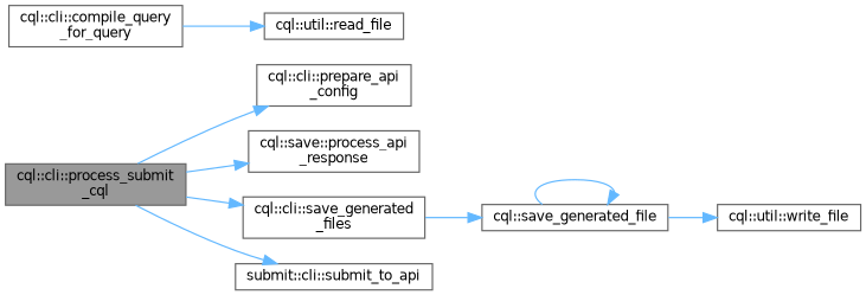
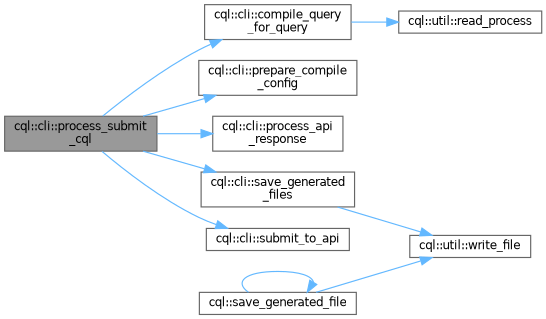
  digraph {
    rankdir=LR
    node [color=grey40 fillcolor=white fontname=Helvetica fontsize=10 shape=box style=filled]
    edge [color=steelblue1 fontname=Helvetica fontsize=10 labelfontname=Helvetica labelfontsize=10 style=solid]
    n1 [color=gray40 fillcolor=grey60 fontcolor=black height=0.2 label="cql::cli::process_submit\l_cql" width=0.4]
    n2 [height=0.2 label="cql::cli::compile_query\l_for_query" width=0.4]
-   n3 [height=0.2 label="cql::cli::prepare_api\l_config" width=0.4]
-   n4 [height=0.2 label="cql::save::process_api\l_response" width=0.4]
+   n3 [height=0.2 label="cql::cli::prepare_compile\l_config" width=0.4]
+   n4 [height=0.2 label="cql::cli::process_api\l_response" width=0.4]
    n5 [height=0.2 label="cql::cli::save_generated\l_files" width=0.4]
-   n6 [height=0.2 label="submit::cli::submit_to_api" width=0.4]
-   n7 [height=0.2 label="cql::util::read_file" width=0.4]
+   n6 [height=0.2 label="cql::cli::submit_to_api" width=0.4]
+   n7 [height=0.2 label="cql::util::read_process" width=0.4]
    n8 [height=0.2 label="cql::save_generated_file" width=0.4]
    n9 [height=0.2 label="cql::util::write_file" width=0.4]
+   n1 -> n2
    n1 -> n3
    n1 -> n4
    n1 -> n5
    n1 -> n6
    n2 -> n7
-   n5 -> n8
+   n5 -> n9
    n8 -> n8
    n8 -> n9
  }
